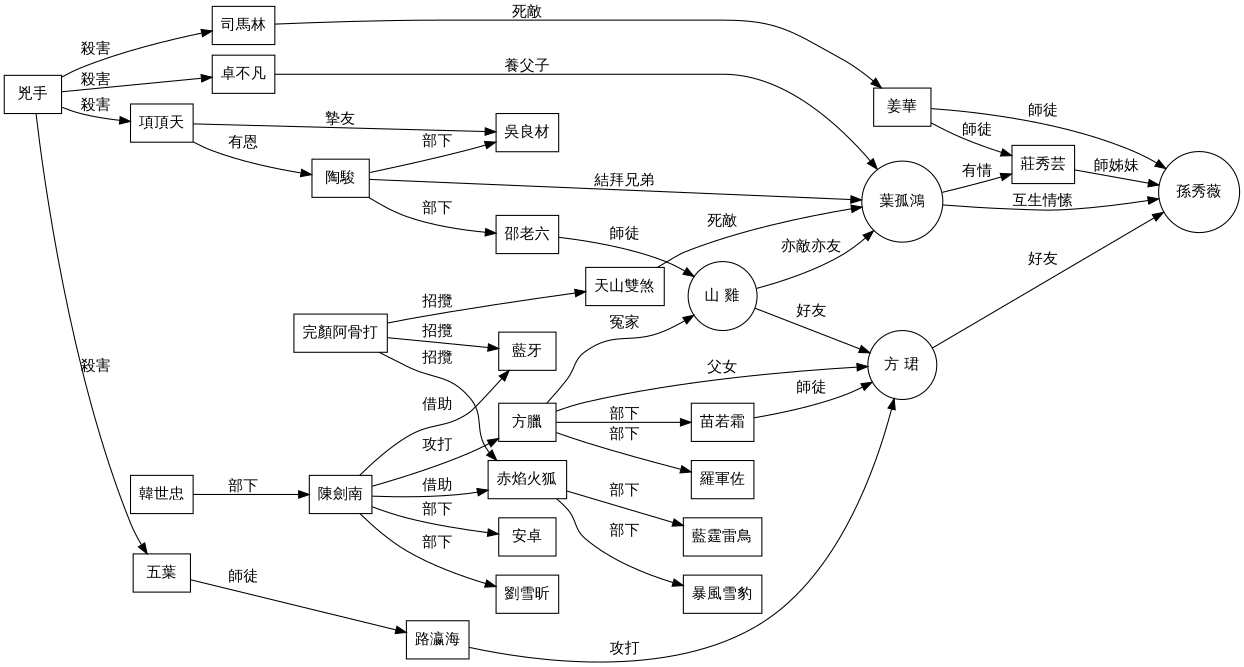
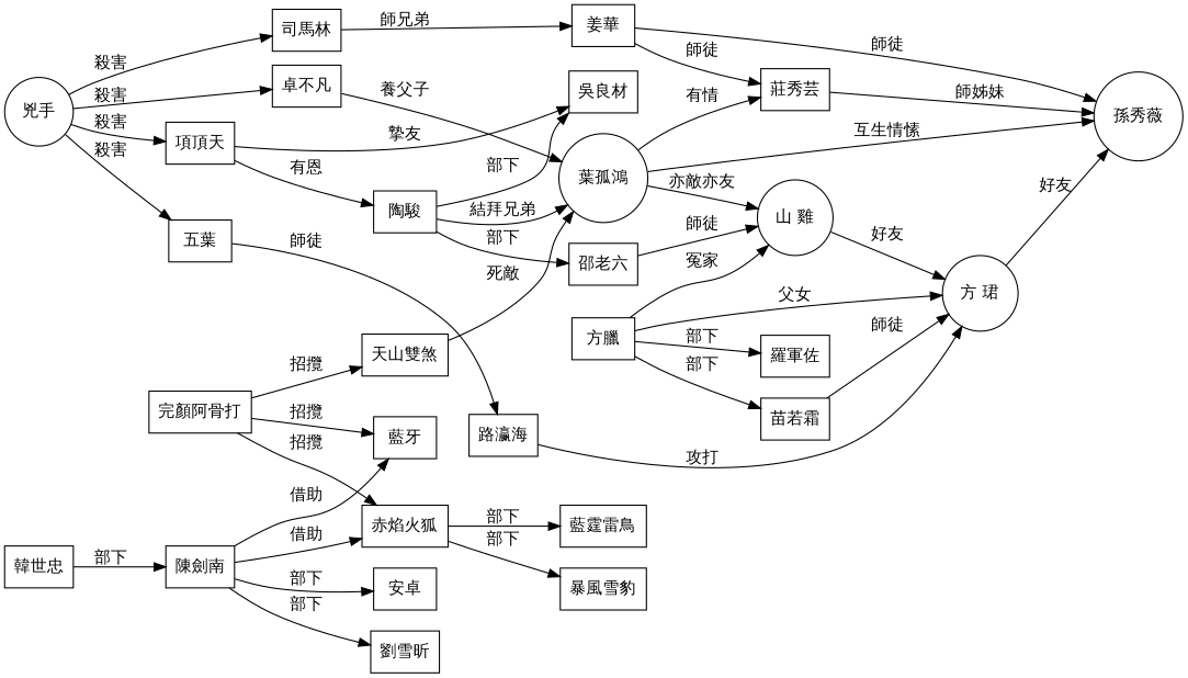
  digraph {
    fontname="IBM Plex Mono"
    rankdir=LR
    splines=true
    node [fontname="IBM Plex Mono" shape=box]
    edge [fontname="IBM Plex Mono"]
    n1 [label="方 珺" shape=circle]
    "孫秀薇" [shape=circle]
    n3 [label="山 雞" shape=circle]
    "葉孤鴻" [shape=circle]
    "莊秀芸"
-   "兇手"
+   "兇手" [shape=circle]
    "卓不凡"
    "項頂天"
    "司馬林"
    "五葉"
    "吳良材"
    "陶駿"
    "姜華"
    "路瀛海"
    "邵老六"
    "方臘"
    "苗若霜"
    "羅軍佐"
    "天山雙煞"
    "陳劍南"
    "安卓"
    "劉雪昕"
    "藍牙"
    "赤焰火狐"
    "藍霆雷鳥"
    "暴風雪豹"
    "韓世忠"
    "完顏阿骨打"
    n1 -> "孫秀薇" [label="好友"]
    n3 -> n1 [label="好友"]
-   n3 -> "葉孤鴻" [label="亦敵亦友"]
+   "葉孤鴻" -> n3 [label="亦敵亦友"]
    "葉孤鴻" -> "孫秀薇" [label="互生情愫"]
    "葉孤鴻" -> "莊秀芸" [label="有情"]
    "莊秀芸" -> "孫秀薇" [label="師姊妹"]
    "兇手" -> "卓不凡" [label="殺害"]
    "兇手" -> "項頂天" [label="殺害"]
    "兇手" -> "司馬林" [label="殺害"]
    "兇手" -> "五葉" [label="殺害"]
    "卓不凡" -> "葉孤鴻" [label="養父子"]
    "項頂天" -> "吳良材" [label="摯友"]
    "項頂天" -> "陶駿" [label="有恩"]
-   "司馬林" -> "姜華" [label="死敵"]
+   "司馬林" -> "姜華" [label="師兄弟"]
    "五葉" -> "路瀛海" [label="師徒"]
    "陶駿" -> "葉孤鴻" [label="結拜兄弟"]
    "陶駿" -> "吳良材" [label="部下"]
    "陶駿" -> "邵老六" [label="部下"]
    "姜華" -> "孫秀薇" [label="師徒"]
    "姜華" -> "莊秀芸" [label="師徒"]
    "路瀛海" -> n1 [label="攻打"]
    "邵老六" -> n3 [label="師徒"]
    "方臘" -> n1 [label="父女"]
    "方臘" -> n3 [label="冤家"]
    "方臘" -> "苗若霜" [label="部下"]
    "方臘" -> "羅軍佐" [label="部下"]
    "苗若霜" -> n1 [label="師徒"]
    "天山雙煞" -> "葉孤鴻" [label="死敵"]
-   "陳劍南" -> "方臘" [label="攻打"]
    "陳劍南" -> "安卓" [label="部下"]
    "陳劍南" -> "劉雪昕" [label="部下"]
    "陳劍南" -> "藍牙" [label="借助"]
    "陳劍南" -> "赤焰火狐" [label="借助"]
    "赤焰火狐" -> "藍霆雷鳥" [label="部下"]
    "赤焰火狐" -> "暴風雪豹" [label="部下"]
    "韓世忠" -> "陳劍南" [label="部下"]
    "完顏阿骨打" -> "天山雙煞" [label="招攬"]
    "完顏阿骨打" -> "藍牙" [label="招攬"]
    "完顏阿骨打" -> "赤焰火狐" [label="招攬"]
  }
